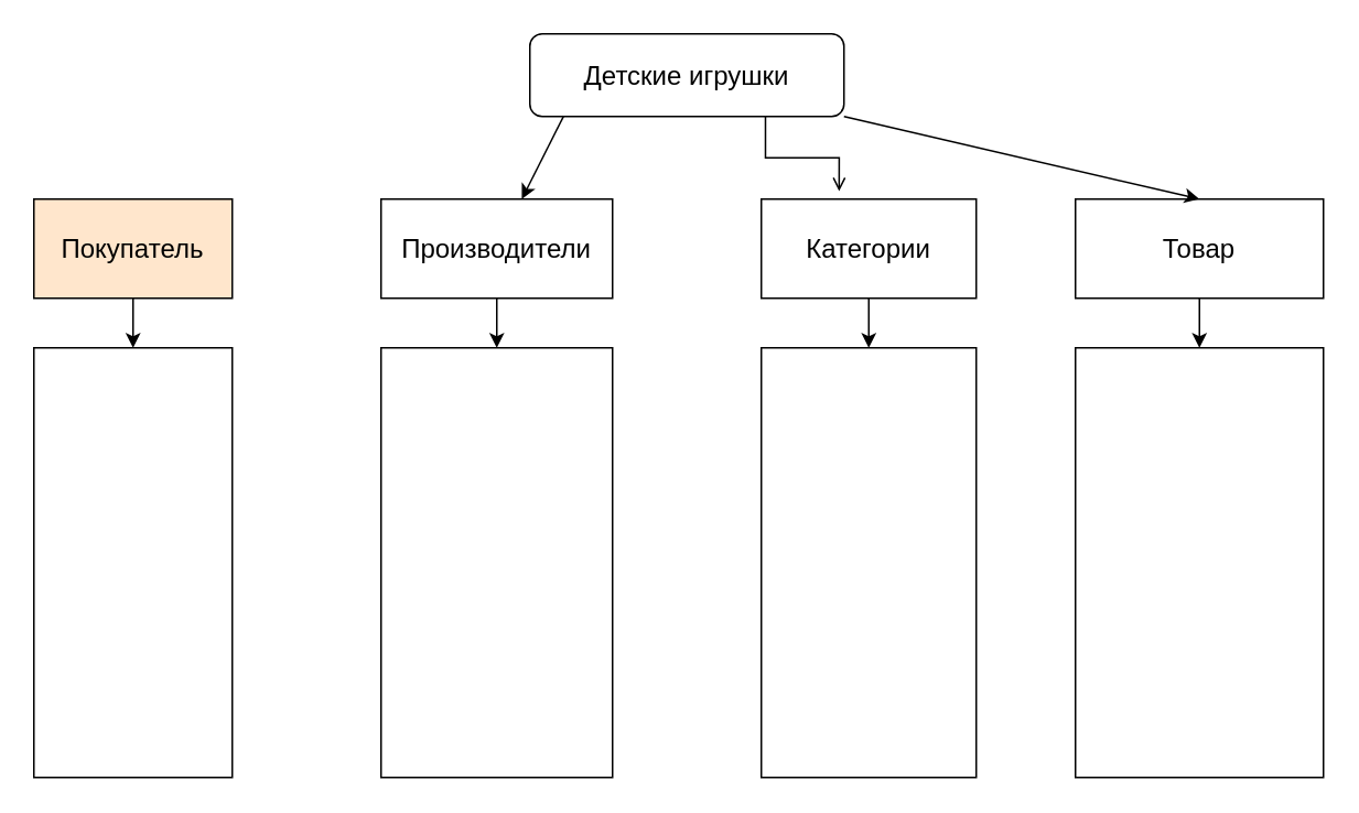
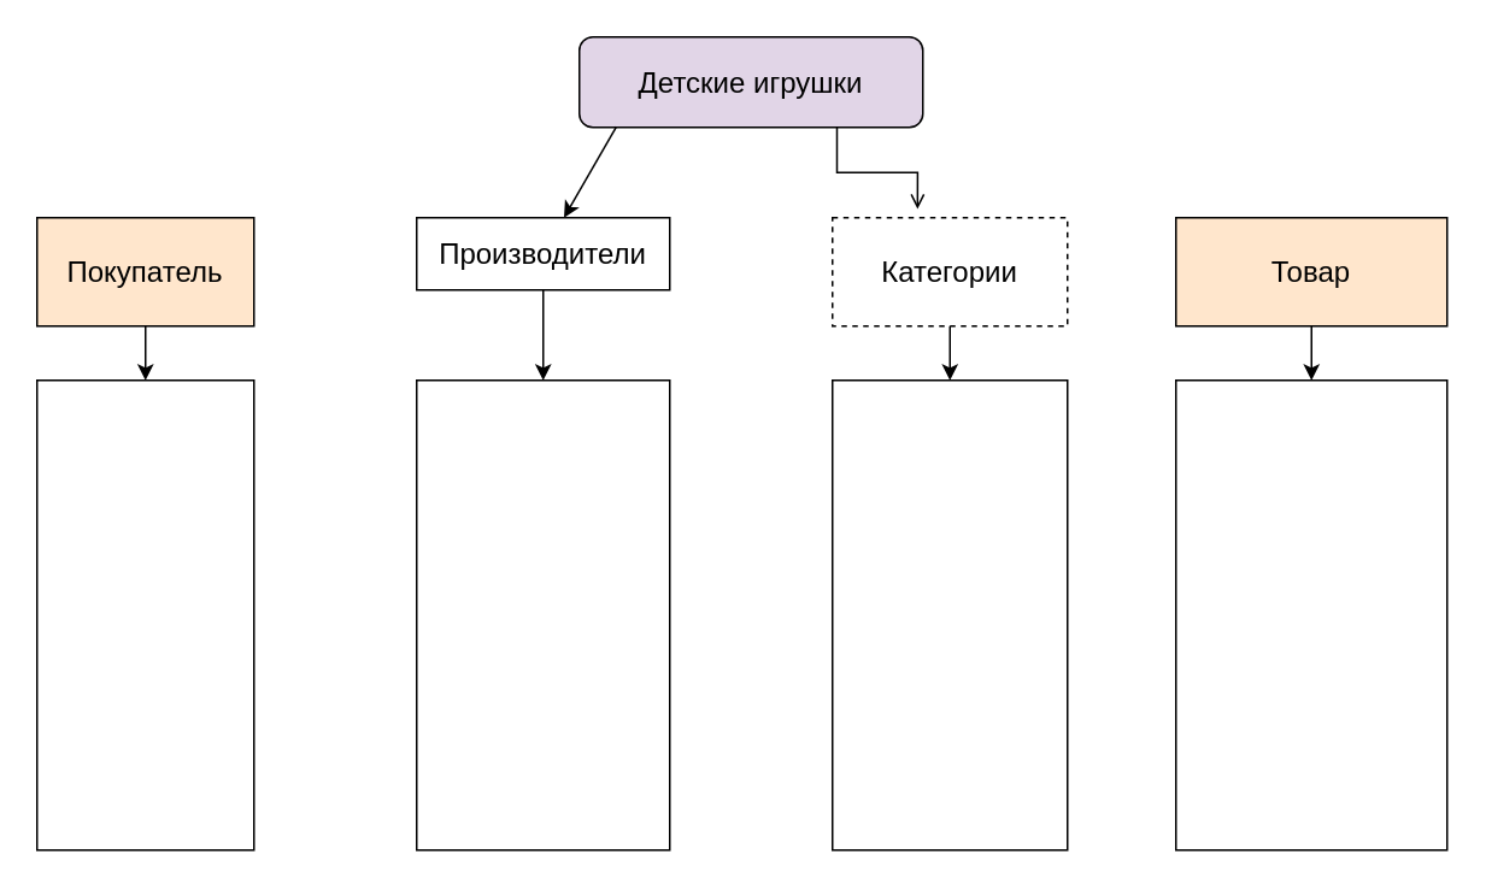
  <mxCell id="0" />
  <mxCell id="1" parent="0" />
- <mxCell id="2" value="Детские игрушки" style="rounded=1;whiteSpace=wrap;html=1;fontSize=16;" vertex="1" parent="1"><mxGeometry x="320" y="20" width="190" height="50" as="geometry" /></mxCell>
+ <mxCell id="2" value="Детские игрушки" style="rounded=1;whiteSpace=wrap;html=1;fontSize=16;fillColor=#e1d5e7;" vertex="1" parent="1"><mxGeometry x="320" y="20" width="190" height="50" as="geometry" /></mxCell>
  <mxCell id="3" style="edgeStyle=orthogonalEdgeStyle;rounded=0;orthogonalLoop=1;jettySize=auto;html=1;exitX=0.75;exitY=1;exitDx=0;exitDy=0;entryX=0.362;entryY=-0.08;entryDx=0;entryDy=0;entryPerimeter=0;fontSize=16;endArrow=open;" edge="1" parent="1" source="2" target="4"><mxGeometry relative="1" as="geometry" /></mxCell>
- <mxCell id="4" value="Категории" style="rounded=0;whiteSpace=wrap;html=1;fontSize=16;" vertex="1" parent="1"><mxGeometry x="460" y="120" width="130" height="60" as="geometry" /></mxCell>
- <mxCell id="5" value="Товар" style="rounded=0;whiteSpace=wrap;html=1;fontSize=16;" vertex="1" parent="1"><mxGeometry x="650" y="120" width="150" height="60" as="geometry" /></mxCell>
+ <mxCell id="4" value="Категории" style="rounded=0;whiteSpace=wrap;html=1;fontSize=16;dashed=1;" vertex="1" parent="1"><mxGeometry x="460" y="120" width="130" height="60" as="geometry" /></mxCell>
+ <mxCell id="5" value="Товар" style="rounded=0;whiteSpace=wrap;html=1;fontSize=16;fillColor=#ffe6cc;" vertex="1" parent="1"><mxGeometry x="650" y="120" width="150" height="60" as="geometry" /></mxCell>
  <mxCell id="6" value="Покупатель" style="rounded=0;whiteSpace=wrap;html=1;fontSize=16;fillColor=#ffe6cc;" vertex="1" parent="1"><mxGeometry x="20" y="120" width="120" height="60" as="geometry" /></mxCell>
- <mxCell id="7" value="" style="endArrow=classic;html=1;fontSize=16;exitX=1;exitY=1;exitDx=0;exitDy=0;entryX=0.5;entryY=0;entryDx=0;entryDy=0;" edge="1" parent="1" source="2" target="5"><mxGeometry width="50" height="50" relative="1" as="geometry"><mxPoint x="370" y="360" as="sourcePoint" /><mxPoint x="420" y="310" as="targetPoint" /></mxGeometry></mxCell>
- <mxCell id="8" value="Производители" style="rounded=0;whiteSpace=wrap;html=1;fontSize=16;" vertex="1" parent="1"><mxGeometry x="230" y="120" width="140" height="60" as="geometry" /></mxCell>
+ <mxCell id="8" value="Производители" style="rounded=0;whiteSpace=wrap;html=1;fontSize=16;" vertex="1" parent="1"><mxGeometry x="230" y="120" width="140" height="40" as="geometry" /></mxCell>
  <mxCell id="9" value="" style="endArrow=classic;html=1;fontSize=16;exitX=0.108;exitY=0.991;exitDx=0;exitDy=0;exitPerimeter=0;" edge="1" parent="1" source="2" target="8"><mxGeometry width="50" height="50" relative="1" as="geometry"><mxPoint x="370" y="360" as="sourcePoint" /><mxPoint x="420" y="310" as="targetPoint" /></mxGeometry></mxCell>
  <mxCell id="10" value="" style="rounded=0;whiteSpace=wrap;html=1;fontSize=16;" vertex="1" parent="1"><mxGeometry x="20" y="210" width="120" height="260" as="geometry" /></mxCell>
  <mxCell id="11" value="" style="endArrow=classic;html=1;fontSize=16;exitX=0.5;exitY=1;exitDx=0;exitDy=0;" edge="1" parent="1" source="6" target="10"><mxGeometry width="50" height="50" relative="1" as="geometry"><mxPoint x="370" y="360" as="sourcePoint" /><mxPoint x="420" y="310" as="targetPoint" /></mxGeometry></mxCell>
  <mxCell id="12" value="" style="rounded=0;whiteSpace=wrap;html=1;fontSize=16;" vertex="1" parent="1"><mxGeometry x="230" y="210" width="140" height="260" as="geometry" /></mxCell>
  <mxCell id="13" value="" style="rounded=0;whiteSpace=wrap;html=1;fontSize=16;" vertex="1" parent="1"><mxGeometry x="460" y="210" width="130" height="260" as="geometry" /></mxCell>
  <mxCell id="14" value="" style="endArrow=classic;html=1;fontSize=16;exitX=0.5;exitY=1;exitDx=0;exitDy=0;" edge="1" parent="1" source="5"><mxGeometry width="50" height="50" relative="1" as="geometry"><mxPoint x="370" y="360" as="sourcePoint" /><mxPoint x="725" y="210" as="targetPoint" /></mxGeometry></mxCell>
  <mxCell id="15" value="" style="endArrow=classic;html=1;fontSize=16;exitX=0.5;exitY=1;exitDx=0;exitDy=0;" edge="1" parent="1" source="4" target="13"><mxGeometry width="50" height="50" relative="1" as="geometry"><mxPoint x="370" y="360" as="sourcePoint" /><mxPoint x="420" y="310" as="targetPoint" /></mxGeometry></mxCell>
  <mxCell id="16" value="" style="endArrow=classic;html=1;fontSize=16;exitX=0.5;exitY=1;exitDx=0;exitDy=0;entryX=0.5;entryY=0;entryDx=0;entryDy=0;" edge="1" parent="1" source="8" target="12"><mxGeometry width="50" height="50" relative="1" as="geometry"><mxPoint x="370" y="360" as="sourcePoint" /><mxPoint x="420" y="310" as="targetPoint" /></mxGeometry></mxCell>
  <mxCell id="17" value="" style="rounded=0;whiteSpace=wrap;html=1;fontSize=16;" vertex="1" parent="1"><mxGeometry x="650" y="210" width="150" height="260" as="geometry" /></mxCell>
